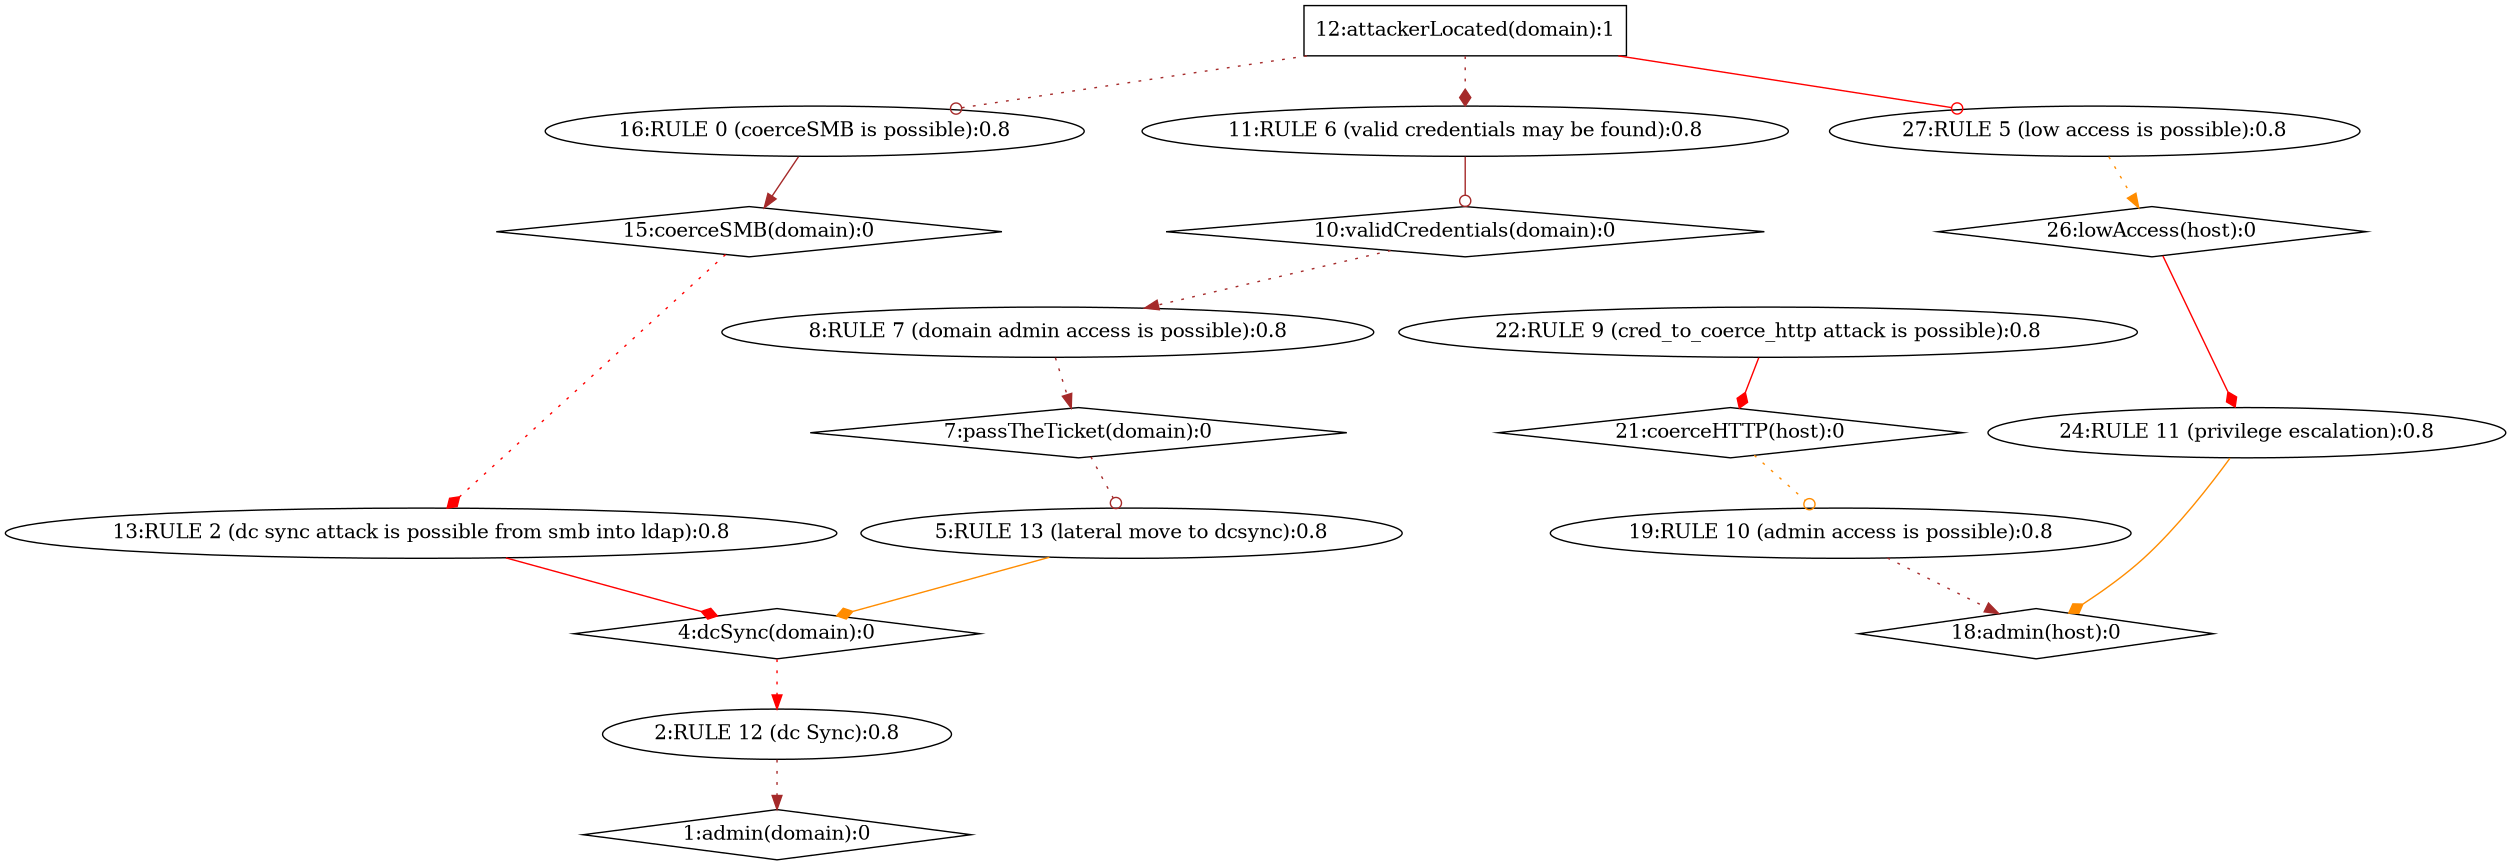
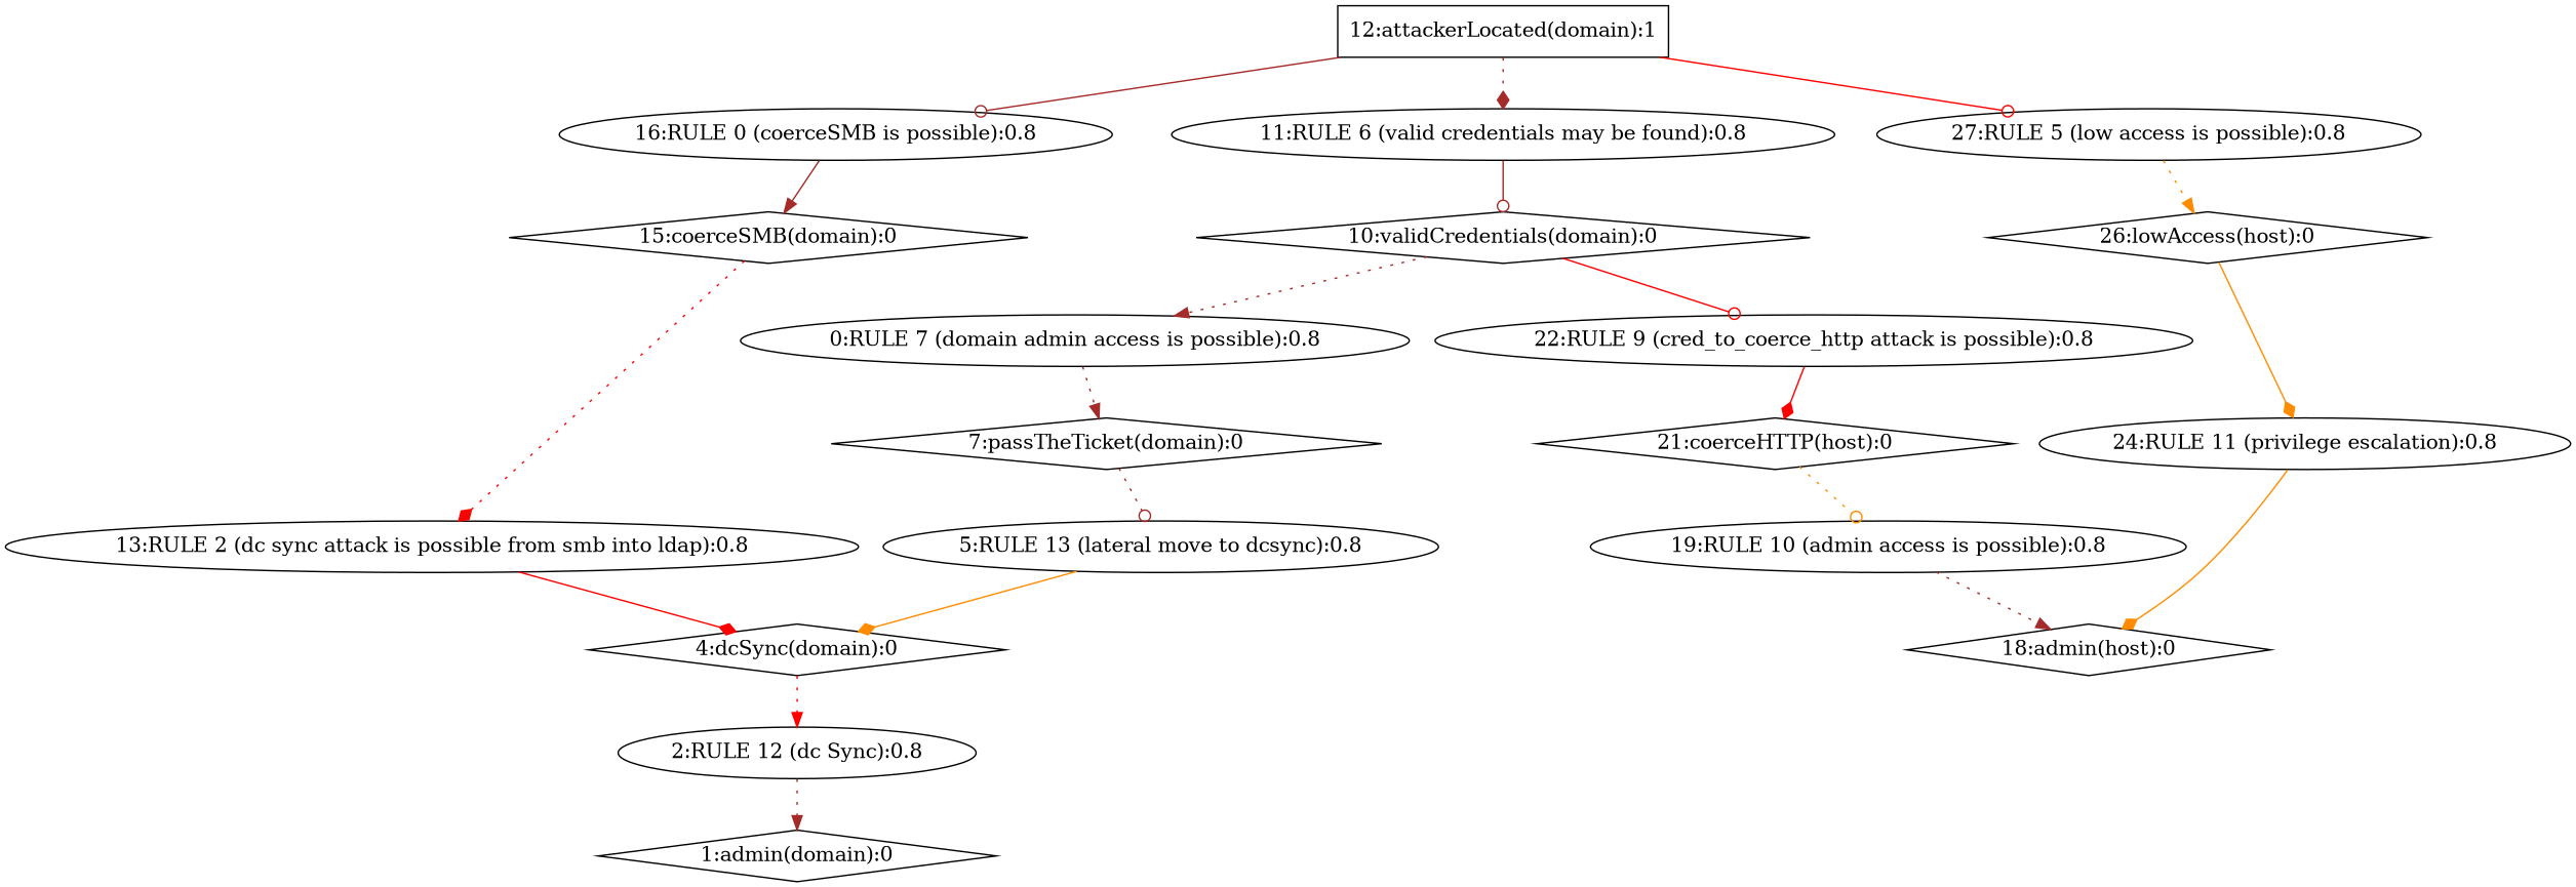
  strict digraph {
    node [CVE=null shape=ellipse]
    edge [arrowhead=normal color=brown style=dotted]
    n1 [label="1:admin(domain):0" shape=diamond]
    n2 [CVE="'CVE-0000-1'" label="2:RULE 12 (dc Sync):0.8"]
    n3 [label="4:dcSync(domain):0" shape=diamond]
    n4 [CVE="'CVE-0000-2'" label="5:RULE 13 (lateral move to dcsync):0.8"]
    n5 [label="7:passTheTicket(domain):0" shape=diamond]
-   n6 [CVE="'CVE-2021-42287'" label="8:RULE 7 (domain admin access is possible):0.8"]
+   n6 [CVE="'CVE-2021-42287'" label="0:RULE 7 (domain admin access is possible):0.8"]
    n7 [label="10:validCredentials(domain):0" shape=diamond]
    n8 [CVE="'CVE-2019-0724'" label="22:RULE 9 (cred_to_coerce_http attack is possible):0.8"]
    n9 [label="21:coerceHTTP(host):0" shape=diamond]
    n10 [label="11:RULE 6 (valid credentials may be found):0.8"]
    n11 [label="12:attackerLocated(domain):1" shape=box]
    n12 [CVE="'CVE-2022-26925'" label="16:RULE 0 (coerceSMB is possible):0.8"]
    n13 [CVE="'CVE-2021-44228'" label="27:RULE 5 (low access is possible):0.8"]
    n14 [label="15:coerceSMB(domain):0" shape=diamond]
    n15 [label="26:lowAccess(host):0" shape=diamond]
    n16 [CVE="'CVE-2019-1040'" label="13:RULE 2 (dc sync attack is possible from smb into ldap):0.8"]
    n17 [label="18:admin(host):0" shape=diamond]
    n18 [CVE="'CVE-0000-4'" label="19:RULE 10 (admin access is possible):0.8"]
    n19 [CVE="'CVE-2020-0796'" label="24:RULE 11 (privilege escalation):0.8"]
    n2 -> n1
    n3 -> n2 [color=red]
    n4 -> n3 [arrowhead=diamond color=darkorange style=solid]
    n5 -> n4 [arrowhead=odot]
    n6 -> n5
    n7 -> n6
+   n7 -> n8 [arrowhead=odot color=red style=solid]
    n8 -> n9 [arrowhead=diamond color=red style=solid]
    n9 -> n18 [arrowhead=odot color=darkorange]
    n10 -> n7 [arrowhead=odot style=solid]
    n11 -> n10 [arrowhead=diamond]
-   n11 -> n12 [arrowhead=odot]
+   n11 -> n12 [arrowhead=odot style=solid]
    n11 -> n13 [arrowhead=odot color=red style=solid]
    n12 -> n14 [style=solid]
    n13 -> n15 [color=darkorange]
    n14 -> n16 [arrowhead=diamond color=red]
-   n15 -> n19 [arrowhead=diamond color=red style=solid]
+   n15 -> n19 [arrowhead=diamond color=darkorange style=solid]
    n16 -> n3 [arrowhead=diamond color=red style=solid]
    n18 -> n17
    n19 -> n17 [arrowhead=diamond color=darkorange style=solid]
  }
